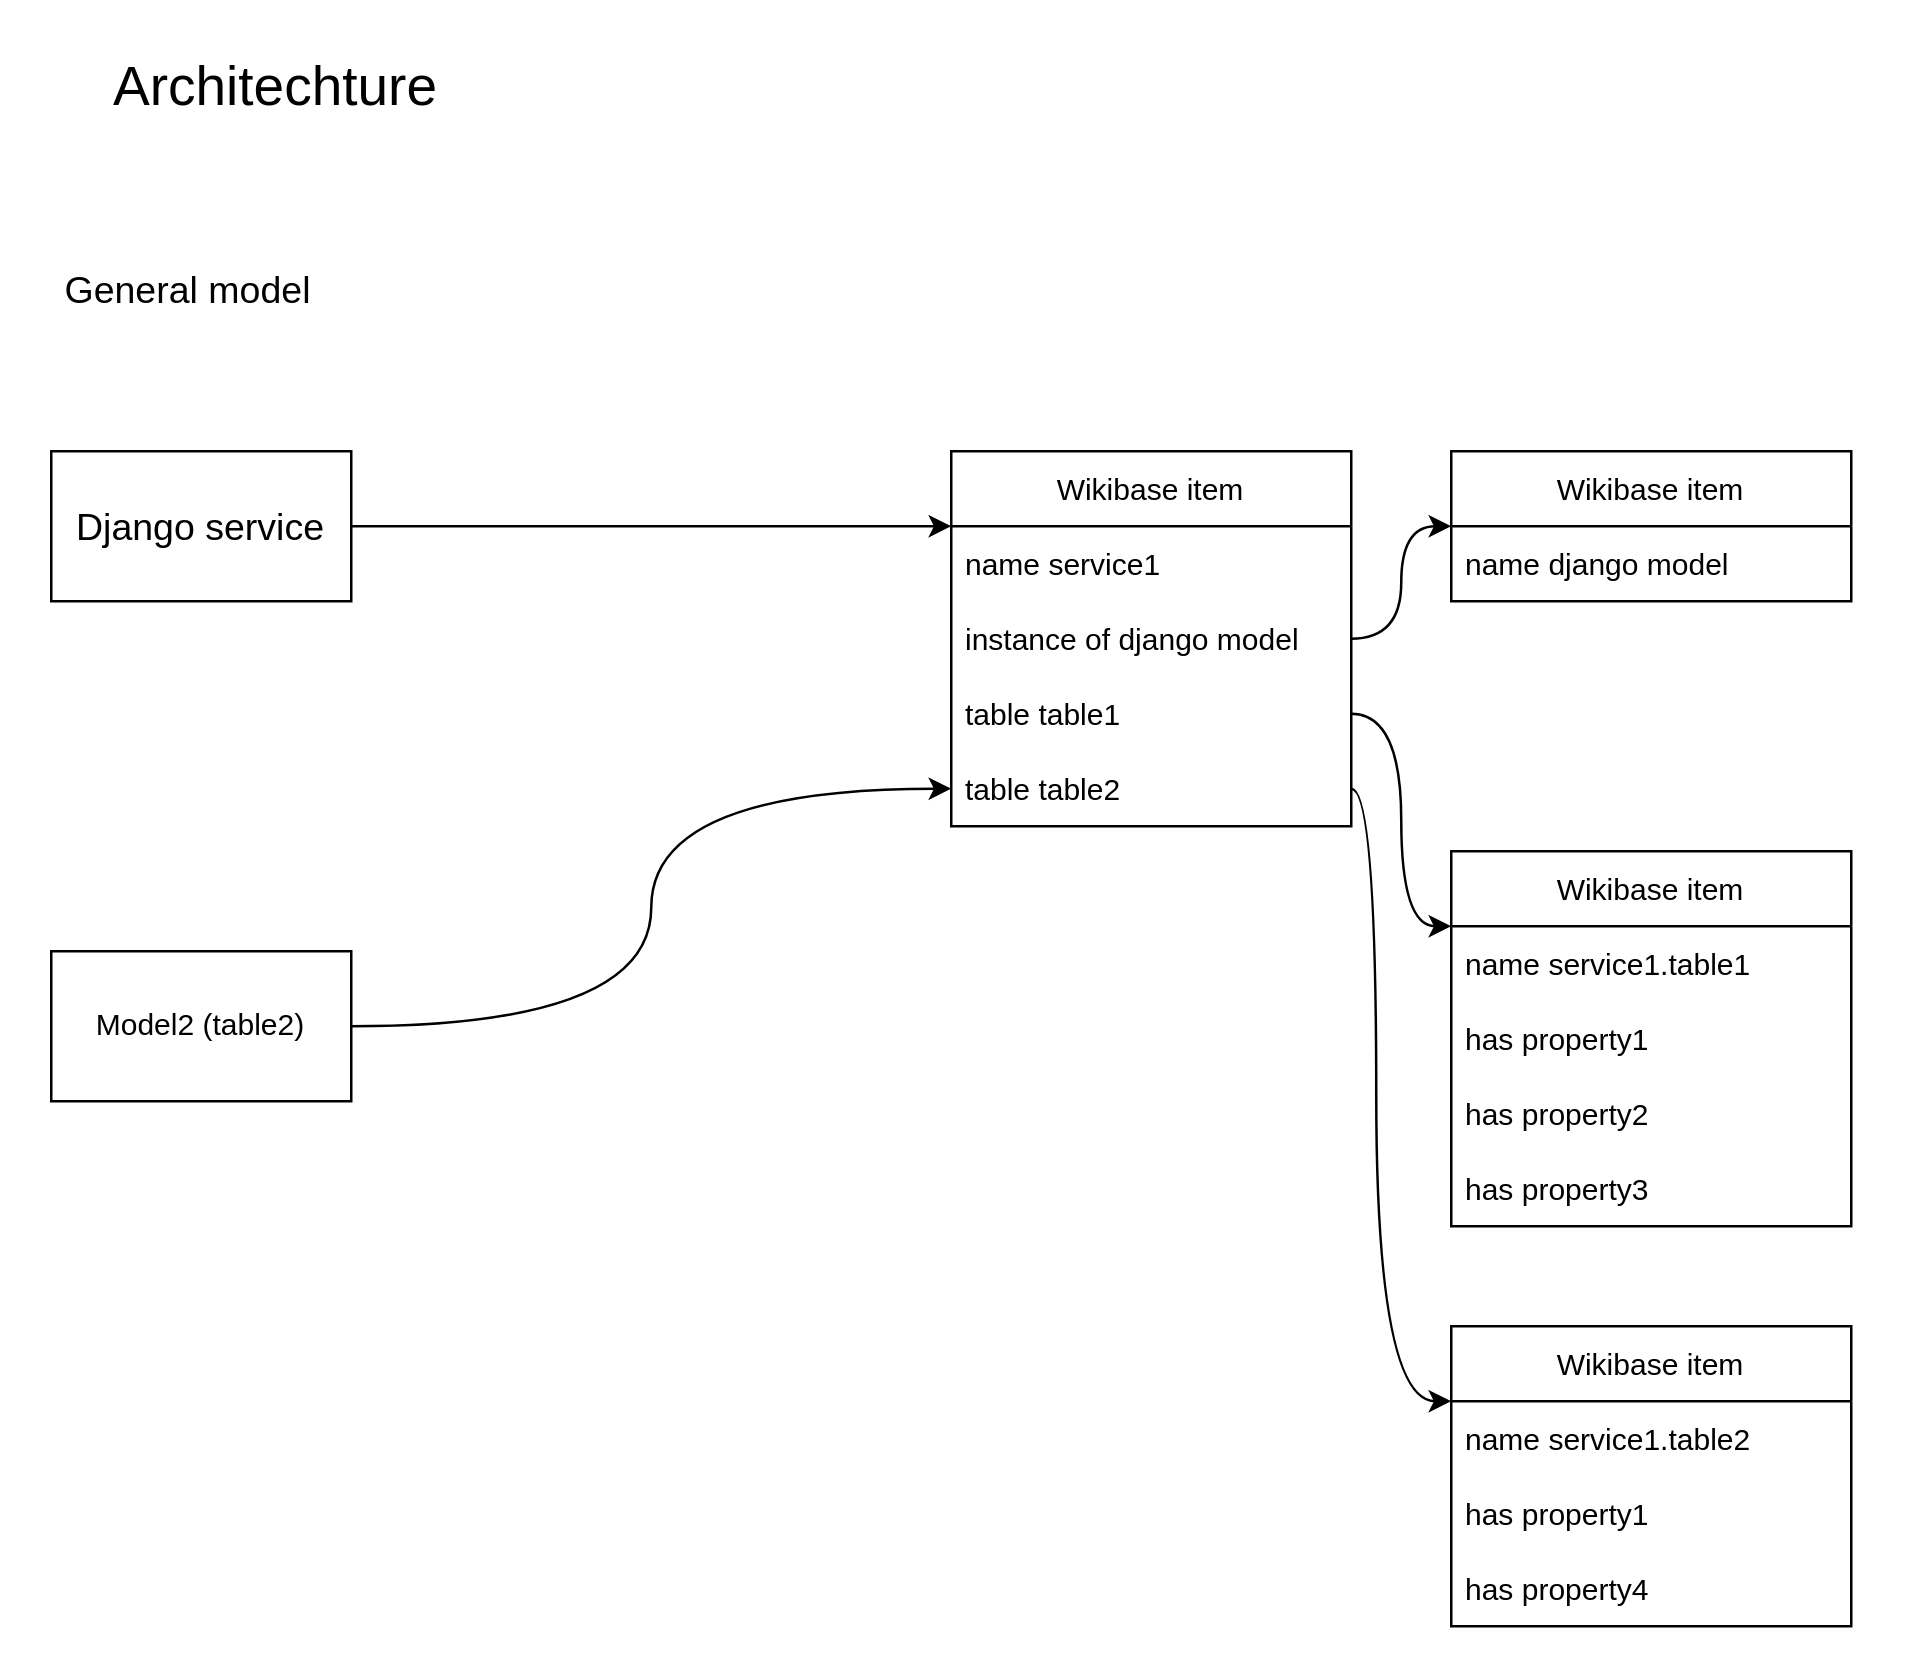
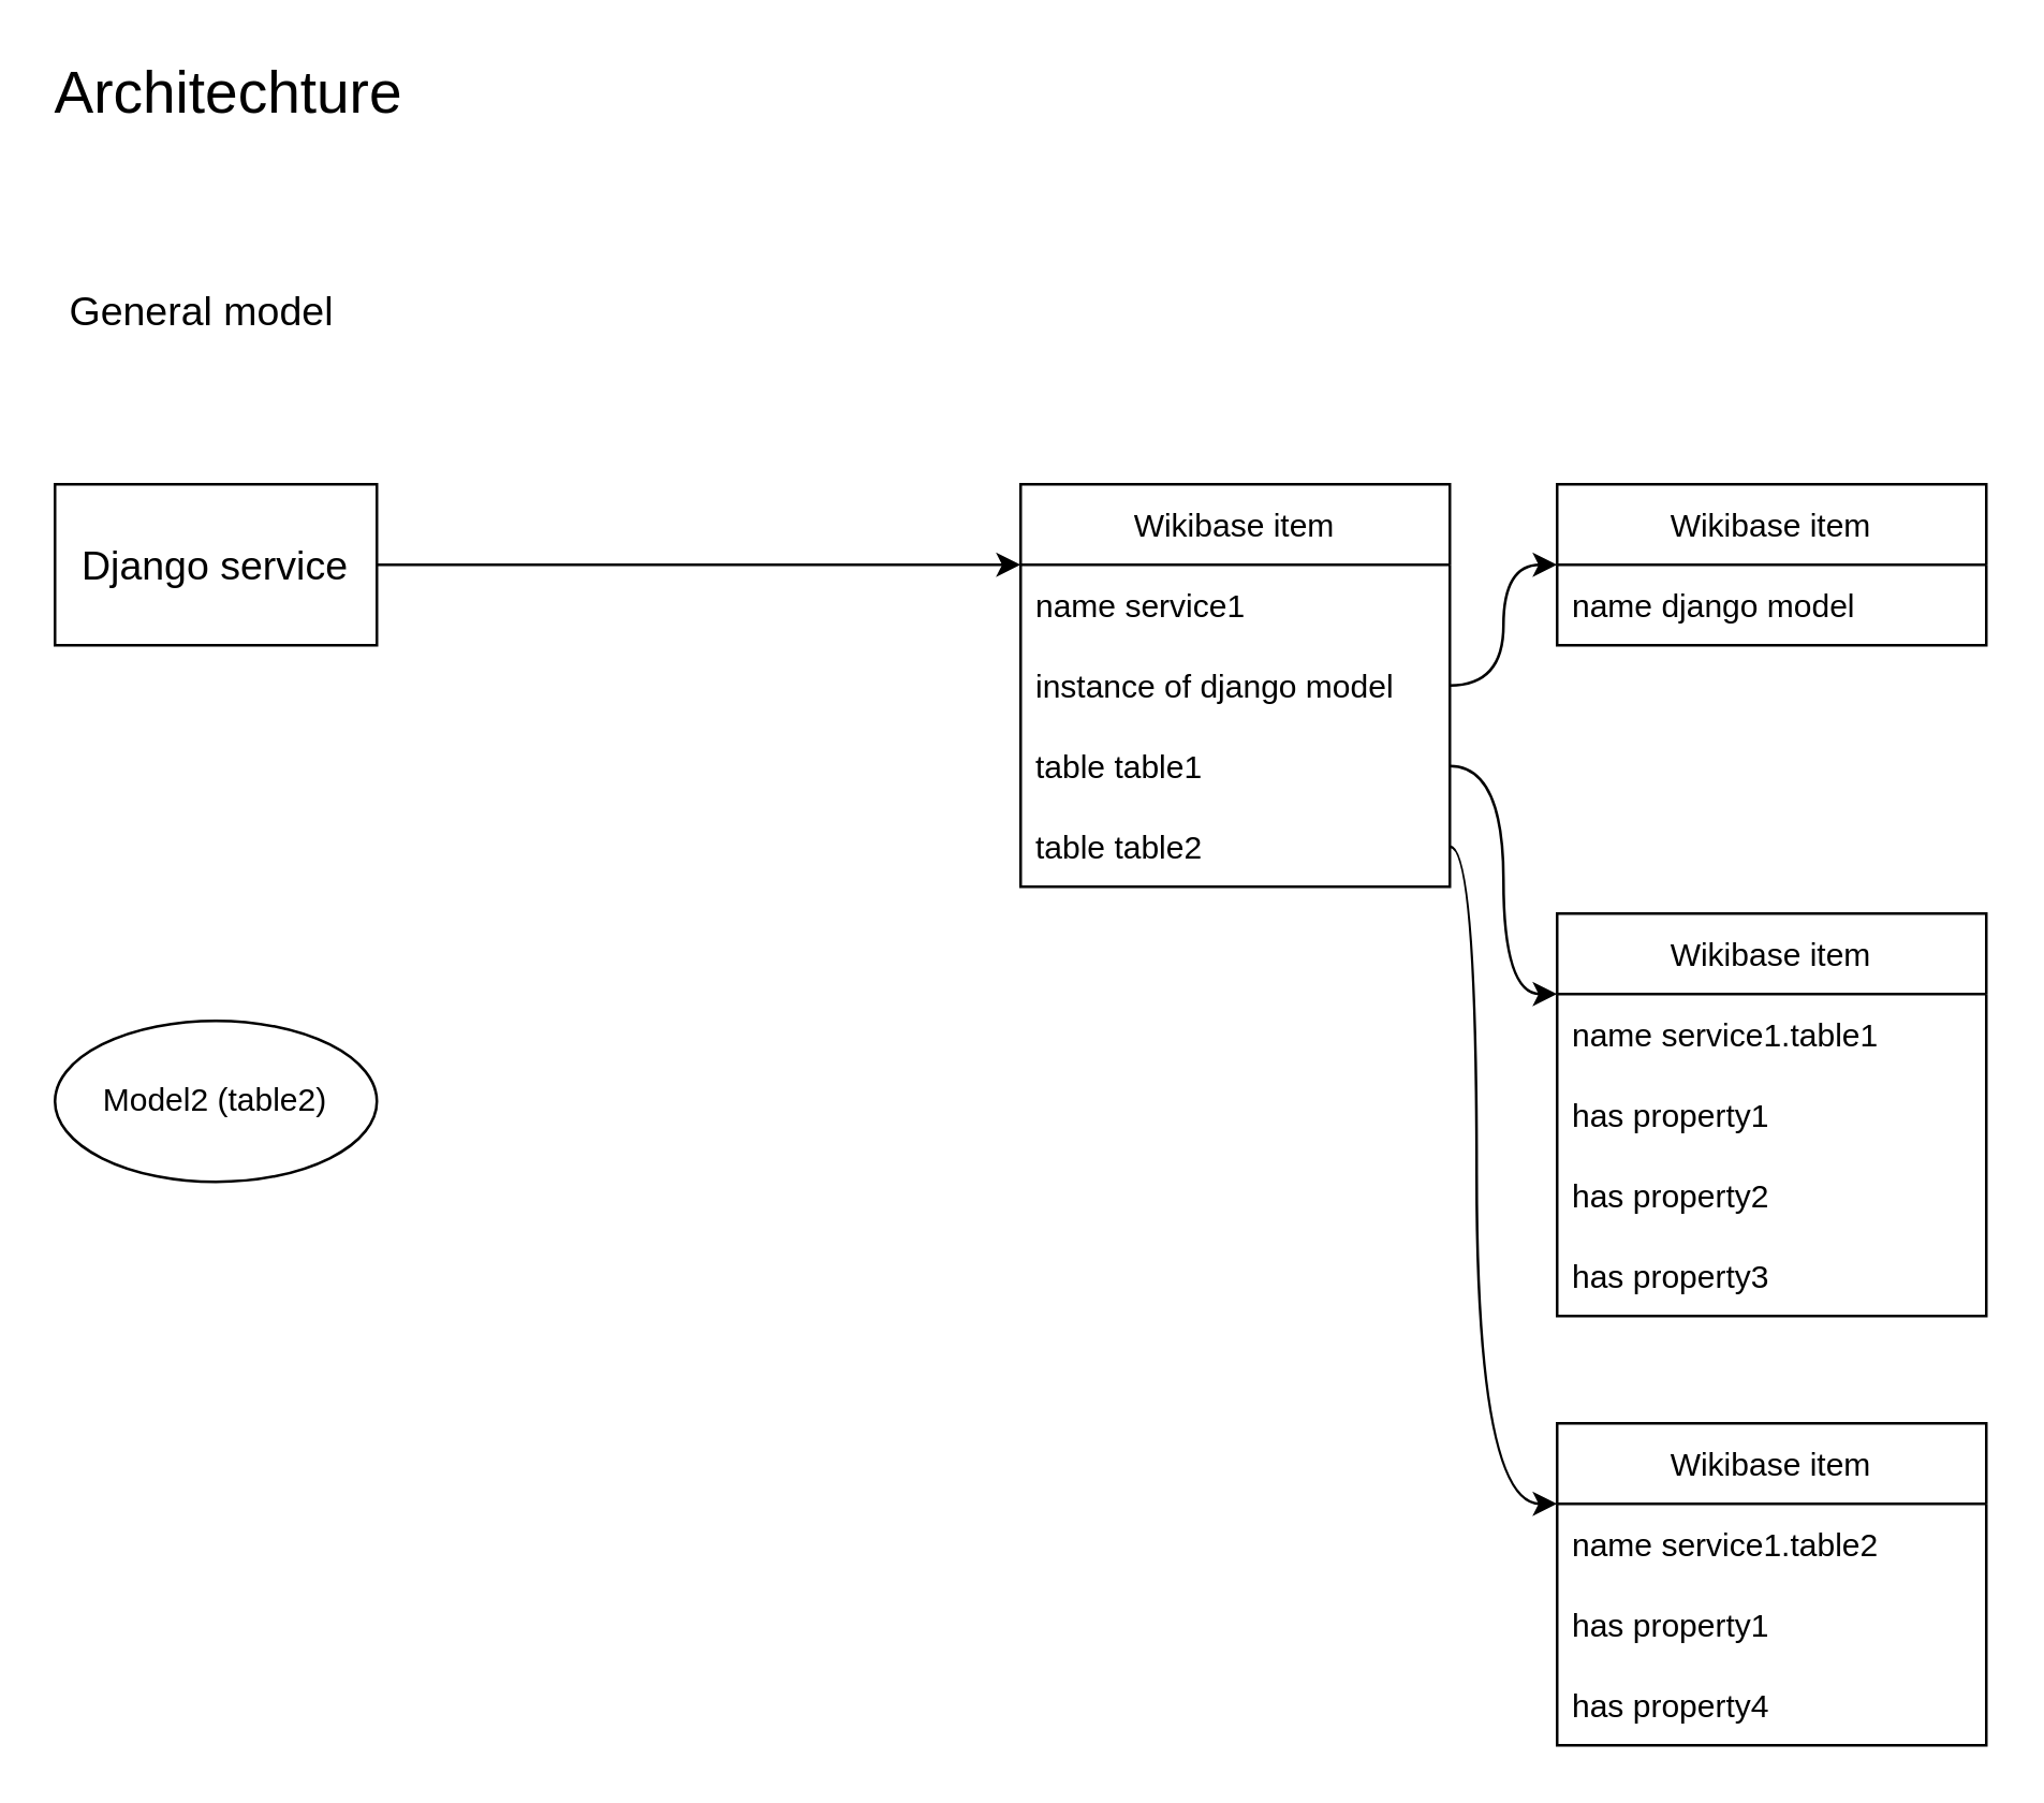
  <mxCell id="0" />
  <mxCell id="1" parent="0" />
- <mxCell id="2" value="Architechture" style="text;html=1;strokeColor=none;fillColor=none;align=center;verticalAlign=middle;whiteSpace=wrap;rounded=0;fontSize=22;" parent="1" vertex="1"><mxGeometry x="45" y="20" width="130" height="30" as="geometry" /></mxCell>
+ <mxCell id="2" value="Architechture" style="text;html=1;strokeColor=none;fillColor=none;align=center;verticalAlign=middle;whiteSpace=wrap;rounded=0;fontSize=22;" parent="1" vertex="1"><mxGeometry x="20" y="20" width="130" height="30" as="geometry" /></mxCell>
  <mxCell id="3" value="General model" style="text;html=1;strokeColor=none;fillColor=none;align=center;verticalAlign=middle;whiteSpace=wrap;rounded=0;fontSize=15;" parent="1" vertex="1"><mxGeometry x="20" y="100" width="110" height="30" as="geometry" /></mxCell>
  <mxCell id="4" value="Django service" style="rounded=0;whiteSpace=wrap;html=1;fontSize=15;" parent="1" vertex="1"><mxGeometry x="20" y="180" width="120" height="60" as="geometry" /></mxCell>
  <mxCell id="5" value="Wikibase item" style="swimlane;fontStyle=0;childLayout=stackLayout;horizontal=1;startSize=30;horizontalStack=0;resizeParent=1;resizeParentMax=0;resizeLast=0;collapsible=1;marginBottom=0;" vertex="1" parent="1"><mxGeometry x="380" y="180" width="160" height="150" as="geometry"><mxRectangle x="400" y="200" width="110" height="30" as="alternateBounds" /></mxGeometry></mxCell>
  <mxCell id="6" value="name service1" style="text;strokeColor=none;fillColor=none;align=left;verticalAlign=middle;spacingLeft=4;spacingRight=4;overflow=hidden;points=[[0,0.5],[1,0.5]];portConstraint=eastwest;rotatable=0;" vertex="1" parent="5"><mxGeometry y="30" width="160" height="30" as="geometry" /></mxCell>
  <mxCell id="7" value="instance of django model" style="text;strokeColor=none;fillColor=none;align=left;verticalAlign=middle;spacingLeft=4;spacingRight=4;overflow=hidden;points=[[0,0.5],[1,0.5]];portConstraint=eastwest;rotatable=0;" vertex="1" parent="5"><mxGeometry y="60" width="160" height="30" as="geometry" /></mxCell>
  <mxCell id="8" value="table table1" style="text;strokeColor=none;fillColor=none;align=left;verticalAlign=middle;spacingLeft=4;spacingRight=4;overflow=hidden;points=[[0,0.5],[1,0.5]];portConstraint=eastwest;rotatable=0;" vertex="1" parent="5"><mxGeometry y="90" width="160" height="30" as="geometry" /></mxCell>
  <mxCell id="9" value="table table2" style="text;strokeColor=none;fillColor=none;align=left;verticalAlign=middle;spacingLeft=4;spacingRight=4;overflow=hidden;points=[[0,0.5],[1,0.5]];portConstraint=eastwest;rotatable=0;" vertex="1" parent="5"><mxGeometry y="120" width="160" height="30" as="geometry" /></mxCell>
  <mxCell id="10" value="" style="curved=1;endArrow=classic;html=1;rounded=0;edgeStyle=orthogonalEdgeStyle;" edge="1" parent="1" source="4" target="5"><mxGeometry width="50" height="50" relative="1" as="geometry"><mxPoint x="150" y="250" as="sourcePoint" /><mxPoint x="320" y="280" as="targetPoint" /><Array as="points"><mxPoint x="280" y="210" /><mxPoint x="280" y="210" /></Array></mxGeometry></mxCell>
  <mxCell id="11" value="Wikibase item" style="swimlane;fontStyle=0;childLayout=stackLayout;horizontal=1;startSize=30;horizontalStack=0;resizeParent=1;resizeParentMax=0;resizeLast=0;collapsible=1;marginBottom=0;" vertex="1" parent="1"><mxGeometry x="580" y="180" width="160" height="60" as="geometry"><mxRectangle x="400" y="200" width="110" height="30" as="alternateBounds" /></mxGeometry></mxCell>
  <mxCell id="12" value="name django model" style="text;strokeColor=none;fillColor=none;align=left;verticalAlign=middle;spacingLeft=4;spacingRight=4;overflow=hidden;points=[[0,0.5],[1,0.5]];portConstraint=eastwest;rotatable=0;" vertex="1" parent="11"><mxGeometry y="30" width="160" height="30" as="geometry" /></mxCell>
  <mxCell id="13" value="" style="curved=1;endArrow=classic;html=1;rounded=0;edgeStyle=orthogonalEdgeStyle;" edge="1" parent="1" source="7" target="11"><mxGeometry width="50" height="50" relative="1" as="geometry"><mxPoint x="550" y="352.5" as="sourcePoint" /><mxPoint x="790" y="307.5" as="targetPoint" /><Array as="points"><mxPoint x="560" y="255" /><mxPoint x="560" y="210" /></Array></mxGeometry></mxCell>
- <mxCell id="14" value="Model2 (table2)" style="rounded=0;whiteSpace=wrap;html=1;" vertex="1" parent="1"><mxGeometry x="20" y="380" width="120" height="60" as="geometry" /></mxCell>
- <mxCell id="15" value="" style="curved=1;endArrow=classic;html=1;rounded=0;edgeStyle=orthogonalEdgeStyle;" edge="1" parent="1" source="14" target="9"><mxGeometry width="50" height="50" relative="1" as="geometry"><mxPoint x="150" y="340" as="sourcePoint" /><mxPoint x="390" y="295" as="targetPoint" /><Array as="points"><mxPoint x="260" y="410" /><mxPoint x="260" y="315" /></Array></mxGeometry></mxCell>
+ <mxCell id="14" value="Model2 (table2)" style="ellipse;whiteSpace=wrap;html=1;" vertex="1" parent="1"><mxGeometry x="20" y="380" width="120" height="60" as="geometry" /></mxCell>
  <mxCell id="16" value="Wikibase item" style="swimlane;fontStyle=0;childLayout=stackLayout;horizontal=1;startSize=30;horizontalStack=0;resizeParent=1;resizeParentMax=0;resizeLast=0;collapsible=1;marginBottom=0;" vertex="1" parent="1"><mxGeometry x="580" y="340" width="160" height="150" as="geometry"><mxRectangle x="400" y="200" width="110" height="30" as="alternateBounds" /></mxGeometry></mxCell>
  <mxCell id="17" value="name service1.table1" style="text;strokeColor=none;fillColor=none;align=left;verticalAlign=middle;spacingLeft=4;spacingRight=4;overflow=hidden;points=[[0,0.5],[1,0.5]];portConstraint=eastwest;rotatable=0;" vertex="1" parent="16"><mxGeometry y="30" width="160" height="30" as="geometry" /></mxCell>
  <mxCell id="18" value="has property1" style="text;strokeColor=none;fillColor=none;align=left;verticalAlign=middle;spacingLeft=4;spacingRight=4;overflow=hidden;points=[[0,0.5],[1,0.5]];portConstraint=eastwest;rotatable=0;" vertex="1" parent="16"><mxGeometry y="60" width="160" height="30" as="geometry" /></mxCell>
  <mxCell id="19" value="has property2" style="text;strokeColor=none;fillColor=none;align=left;verticalAlign=middle;spacingLeft=4;spacingRight=4;overflow=hidden;points=[[0,0.5],[1,0.5]];portConstraint=eastwest;rotatable=0;" vertex="1" parent="16"><mxGeometry y="90" width="160" height="30" as="geometry" /></mxCell>
  <mxCell id="20" value="has property3" style="text;strokeColor=none;fillColor=none;align=left;verticalAlign=middle;spacingLeft=4;spacingRight=4;overflow=hidden;points=[[0,0.5],[1,0.5]];portConstraint=eastwest;rotatable=0;" vertex="1" parent="16"><mxGeometry y="120" width="160" height="30" as="geometry" /></mxCell>
  <mxCell id="21" value="Wikibase item" style="swimlane;fontStyle=0;childLayout=stackLayout;horizontal=1;startSize=30;horizontalStack=0;resizeParent=1;resizeParentMax=0;resizeLast=0;collapsible=1;marginBottom=0;" vertex="1" parent="1"><mxGeometry x="580" y="530" width="160" height="120" as="geometry"><mxRectangle x="400" y="200" width="110" height="30" as="alternateBounds" /></mxGeometry></mxCell>
  <mxCell id="22" value="name service1.table2" style="text;strokeColor=none;fillColor=none;align=left;verticalAlign=middle;spacingLeft=4;spacingRight=4;overflow=hidden;points=[[0,0.5],[1,0.5]];portConstraint=eastwest;rotatable=0;" vertex="1" parent="21"><mxGeometry y="30" width="160" height="30" as="geometry" /></mxCell>
  <mxCell id="23" value="has property1" style="text;strokeColor=none;fillColor=none;align=left;verticalAlign=middle;spacingLeft=4;spacingRight=4;overflow=hidden;points=[[0,0.5],[1,0.5]];portConstraint=eastwest;rotatable=0;" vertex="1" parent="21"><mxGeometry y="60" width="160" height="30" as="geometry" /></mxCell>
  <mxCell id="24" value="has property4" style="text;strokeColor=none;fillColor=none;align=left;verticalAlign=middle;spacingLeft=4;spacingRight=4;overflow=hidden;points=[[0,0.5],[1,0.5]];portConstraint=eastwest;rotatable=0;" vertex="1" parent="21"><mxGeometry y="90" width="160" height="30" as="geometry" /></mxCell>
  <mxCell id="25" value="" style="curved=1;endArrow=classic;html=1;rounded=0;edgeStyle=orthogonalEdgeStyle;" edge="1" parent="1" source="8" target="16"><mxGeometry width="50" height="50" relative="1" as="geometry"><mxPoint x="550" y="265" as="sourcePoint" /><mxPoint x="590" y="220" as="targetPoint" /><Array as="points"><mxPoint x="560" y="285" /><mxPoint x="560" y="370" /></Array></mxGeometry></mxCell>
  <mxCell id="26" value="" style="curved=1;endArrow=classic;html=1;rounded=0;edgeStyle=orthogonalEdgeStyle;" edge="1" parent="1" source="9" target="21"><mxGeometry width="50" height="50" relative="1" as="geometry"><mxPoint x="550" y="295" as="sourcePoint" /><mxPoint x="590" y="380" as="targetPoint" /><Array as="points"><mxPoint x="550" y="315" /><mxPoint x="550" y="560" /></Array></mxGeometry></mxCell>
